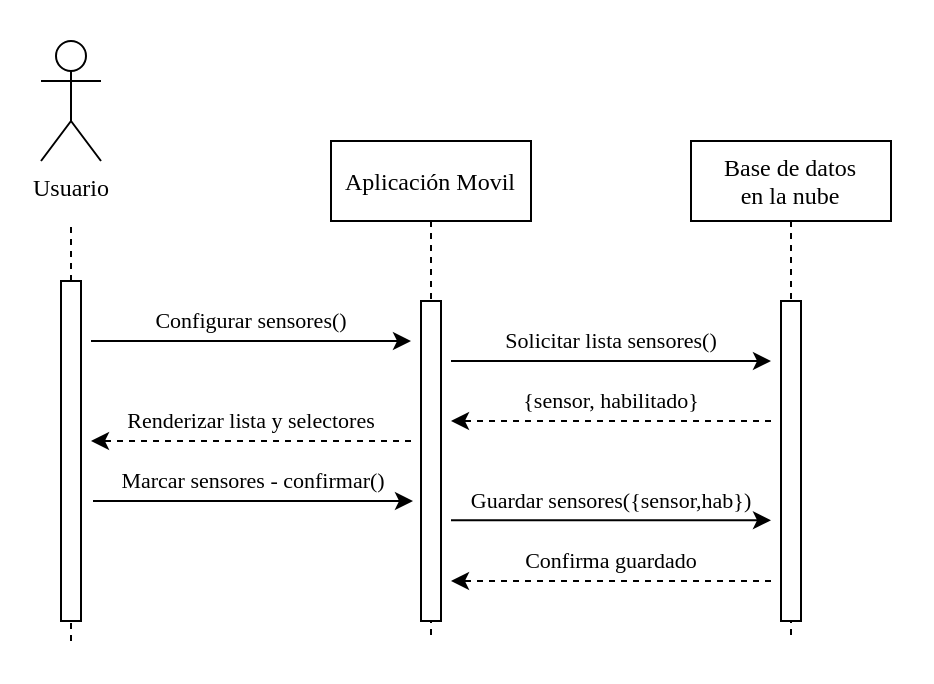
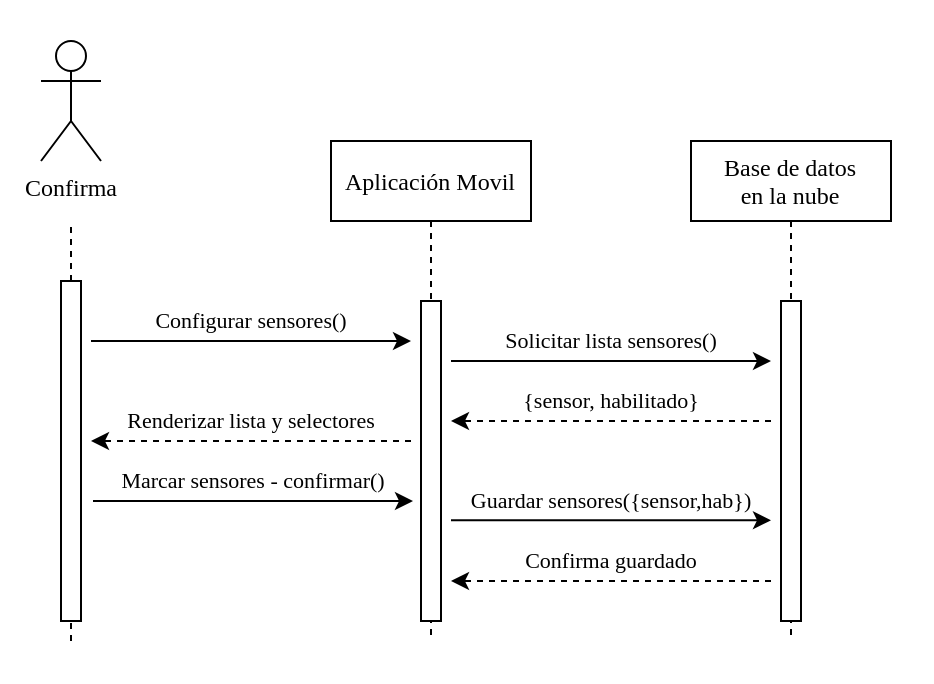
  <mxCell id="0" />
  <mxCell id="1" parent="0" />
  <mxCell id="2" value="" style="endArrow=none;dashed=1;html=1;fontFamily=Times New Roman;" edge="1" parent="1"><mxGeometry width="50" height="50" relative="1" as="geometry"><mxPoint x="35" y="320" as="sourcePoint" /><mxPoint x="35" y="110" as="targetPoint" /></mxGeometry></mxCell>
  <mxCell id="3" value="Aplicación Movil" style="shape=umlLifeline;perimeter=lifelinePerimeter;container=1;collapsible=0;recursiveResize=0;rounded=0;shadow=0;strokeWidth=1;fontFamily=Times New Roman;" vertex="1" parent="1"><mxGeometry x="165" y="70" width="100" height="250" as="geometry" /></mxCell>
  <mxCell id="4" value="" style="points=[];perimeter=orthogonalPerimeter;rounded=0;shadow=0;strokeWidth=1;fontFamily=Times New Roman;" vertex="1" parent="3"><mxGeometry x="45" y="80" width="10" height="160" as="geometry" /></mxCell>
- <mxCell id="5" value="Usuario" style="shape=umlActor;verticalLabelPosition=bottom;verticalAlign=top;html=1;outlineConnect=0;fontFamily=Times New Roman;" vertex="1" parent="1"><mxGeometry x="20" y="20" width="30" height="60" as="geometry" /></mxCell>
+ <mxCell id="5" value="Confirma" style="shape=umlActor;verticalLabelPosition=bottom;verticalAlign=top;html=1;outlineConnect=0;fontFamily=Times New Roman;" vertex="1" parent="1"><mxGeometry x="20" y="20" width="30" height="60" as="geometry" /></mxCell>
  <mxCell id="6" value="" style="points=[];perimeter=orthogonalPerimeter;rounded=0;shadow=0;strokeWidth=1;fontFamily=Times New Roman;" vertex="1" parent="1"><mxGeometry x="30" y="140" width="10" height="170" as="geometry" /></mxCell>
  <mxCell id="7" value="Base de datos&#10;en la nube" style="shape=umlLifeline;perimeter=lifelinePerimeter;container=1;collapsible=0;recursiveResize=0;rounded=0;shadow=0;strokeWidth=1;fontFamily=Times New Roman;" vertex="1" parent="1"><mxGeometry x="345" y="70" width="100" height="250" as="geometry" /></mxCell>
  <mxCell id="8" value="" style="points=[];perimeter=orthogonalPerimeter;rounded=0;shadow=0;strokeWidth=1;fontFamily=Times New Roman;" vertex="1" parent="7"><mxGeometry x="45" y="80" width="10" height="160" as="geometry" /></mxCell>
  <mxCell id="9" value="Configurar sensores()" style="endArrow=classic;html=1;fontFamily=Times New Roman;" edge="1" parent="1"><mxGeometry y="10" width="50" height="50" relative="1" as="geometry"><mxPoint x="45" y="170" as="sourcePoint" /><mxPoint x="205" y="170" as="targetPoint" /><mxPoint as="offset" /></mxGeometry></mxCell>
  <mxCell id="10" value="Solicitar lista sensores()" style="endArrow=classic;html=1;fontFamily=Times New Roman;" edge="1" parent="1"><mxGeometry y="10" width="50" height="50" relative="1" as="geometry"><mxPoint x="225" y="180" as="sourcePoint" /><mxPoint x="385" y="180" as="targetPoint" /><mxPoint as="offset" /></mxGeometry></mxCell>
  <mxCell id="11" value="{sensor, habilitado}" style="endArrow=classic;html=1;fontFamily=Times New Roman;dashed=1;" edge="1" parent="1"><mxGeometry y="-10" width="50" height="50" relative="1" as="geometry"><mxPoint x="385" y="210" as="sourcePoint" /><mxPoint x="225" y="210" as="targetPoint" /><mxPoint as="offset" /></mxGeometry></mxCell>
  <mxCell id="12" value="Renderizar lista y selectores" style="endArrow=classic;html=1;fontFamily=Times New Roman;dashed=1;" edge="1" parent="1"><mxGeometry y="-10" width="50" height="50" relative="1" as="geometry"><mxPoint x="205" y="220" as="sourcePoint" /><mxPoint x="45" y="220" as="targetPoint" /><mxPoint as="offset" /></mxGeometry></mxCell>
  <mxCell id="13" value="Marcar sensores - confirmar()" style="endArrow=classic;html=1;fontFamily=Times New Roman;" edge="1" parent="1"><mxGeometry y="10" width="50" height="50" relative="1" as="geometry"><mxPoint x="46" y="250" as="sourcePoint" /><mxPoint x="206" y="250" as="targetPoint" /><mxPoint as="offset" /></mxGeometry></mxCell>
  <mxCell id="14" value="Guardar sensores({sensor,hab})" style="endArrow=classic;html=1;fontFamily=Times New Roman;" edge="1" parent="1"><mxGeometry y="10" width="50" height="50" relative="1" as="geometry"><mxPoint x="225" y="259.66" as="sourcePoint" /><mxPoint x="385" y="259.66" as="targetPoint" /><mxPoint as="offset" /></mxGeometry></mxCell>
  <mxCell id="15" value="Confirma guardado" style="endArrow=classic;html=1;fontFamily=Times New Roman;dashed=1;" edge="1" parent="1"><mxGeometry y="-10" width="50" height="50" relative="1" as="geometry"><mxPoint x="385" y="290" as="sourcePoint" /><mxPoint x="225" y="290" as="targetPoint" /><mxPoint as="offset" /></mxGeometry></mxCell>
